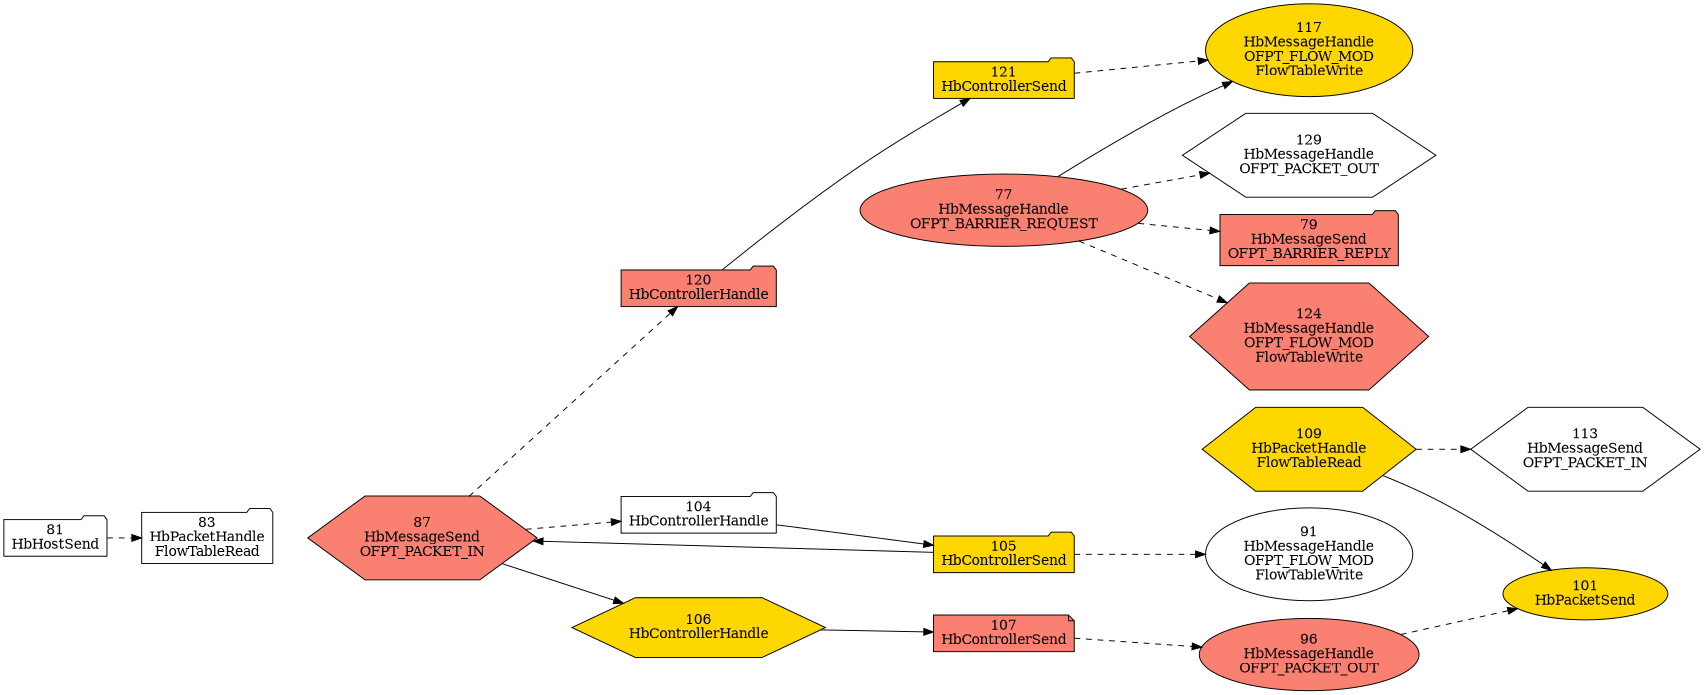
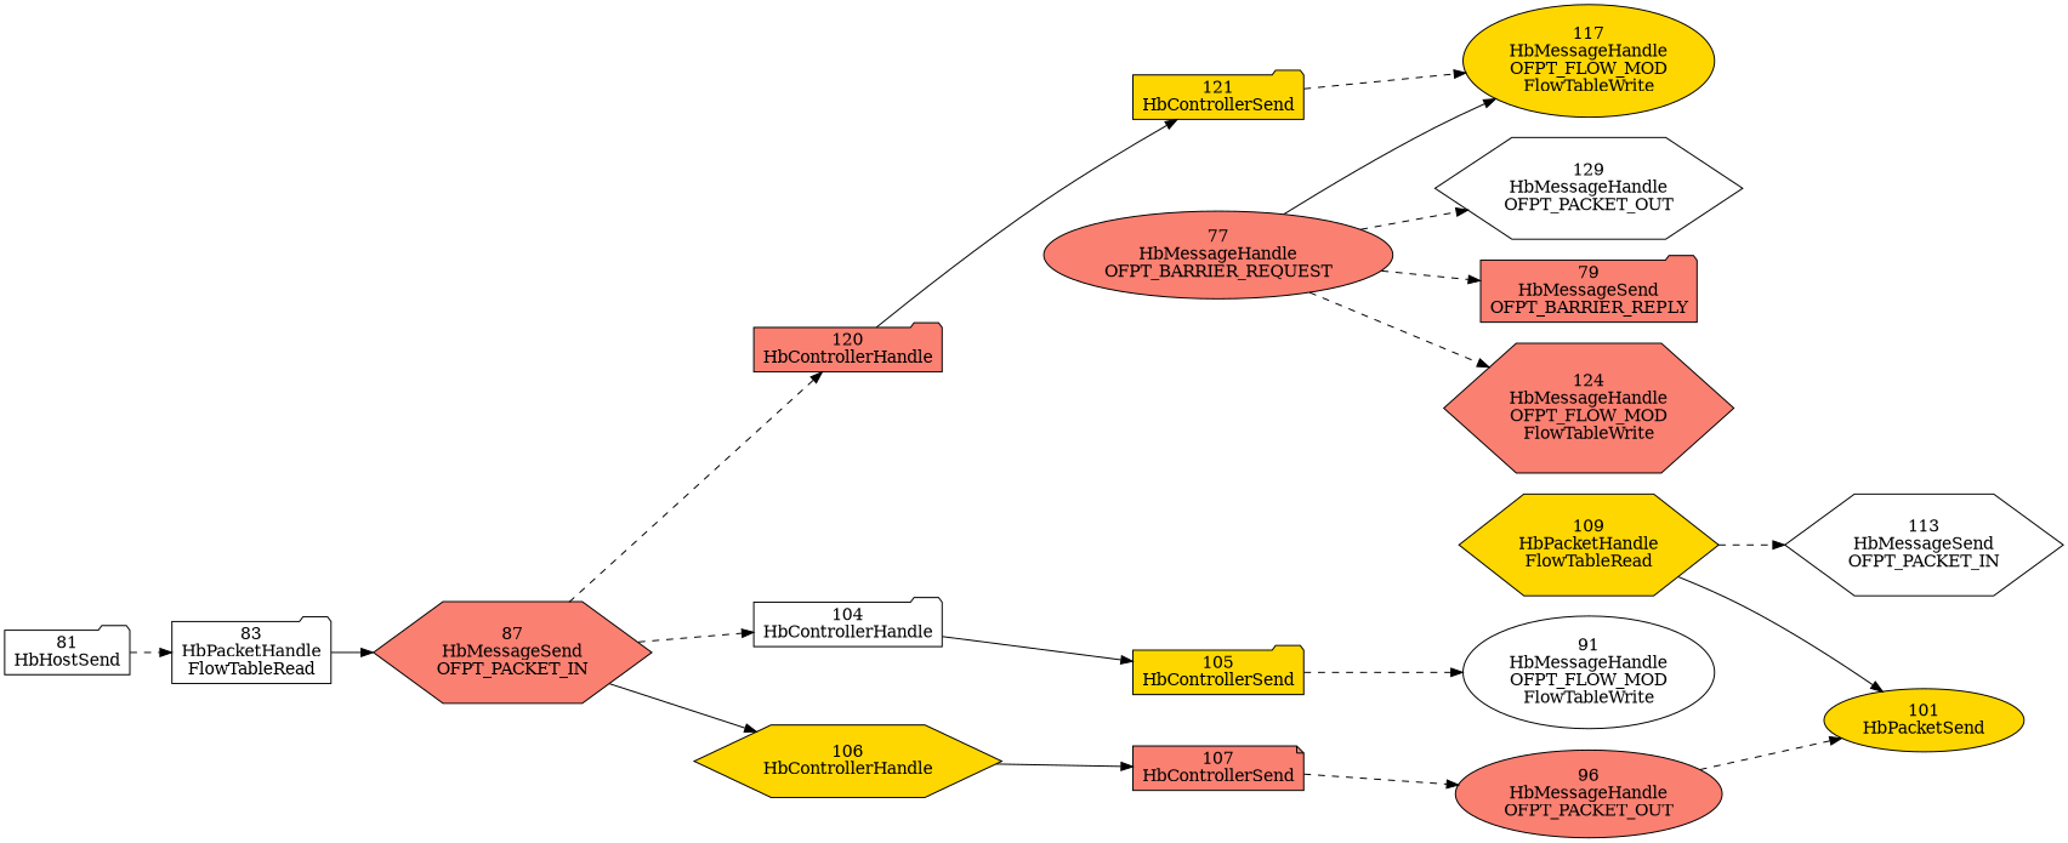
  digraph {
    rankdir=LR
    node [fillcolor=salmon shape=folder style=filled]
    edge [style=dashed]
    n1 [label="77\nHbMessageHandle\nOFPT_BARRIER_REQUEST\n" shape=ellipse]
    n2 [label="79\nHbMessageSend\nOFPT_BARRIER_REPLY\n"]
    n3 [fillcolor=gold label="117\nHbMessageHandle\nOFPT_FLOW_MOD\nFlowTableWrite" shape=ellipse]
    n4 [label="124\nHbMessageHandle\nOFPT_FLOW_MOD\nFlowTableWrite" shape=hexagon]
    n5 [fillcolor=white label="129\nHbMessageHandle\nOFPT_PACKET_OUT\n" shape=hexagon]
    n6 [fillcolor=white label="81\nHbHostSend\n"]
    n7 [fillcolor=white label="83\nHbPacketHandle\nFlowTableRead"]
    n8 [label="87\nHbMessageSend\nOFPT_PACKET_IN\n" shape=hexagon]
    n9 [fillcolor=white label="104\nHbControllerHandle\n"]
    n10 [fillcolor=gold label="106\nHbControllerHandle\n" shape=hexagon]
    n11 [label="120\nHbControllerHandle\n"]
    n12 [fillcolor=gold label="105\nHbControllerSend\n"]
    n13 [label="107\nHbControllerSend\n" shape=note]
    n14 [fillcolor=gold label="121\nHbControllerSend\n"]
    n15 [fillcolor=white label="91\nHbMessageHandle\nOFPT_FLOW_MOD\nFlowTableWrite" shape=ellipse]
    n16 [label="96\nHbMessageHandle\nOFPT_PACKET_OUT\n" shape=ellipse]
    n17 [fillcolor=gold label="101\nHbPacketSend\n" shape=ellipse]
    n18 [fillcolor=gold label="109\nHbPacketHandle\nFlowTableRead" shape=hexagon]
    n19 [fillcolor=white label="113\nHbMessageSend\nOFPT_PACKET_IN\n" shape=hexagon]
    n1 -> n2
    n1 -> n3 [style=solid]
    n1 -> n4
    n1 -> n5
    n6 -> n7
-   n12 -> n8 [style=solid]
+   n7 -> n8 [style=solid]
    n8 -> n9
    n8 -> n10 [style=solid]
    n8 -> n11
    n9 -> n12 [style=solid]
    n10 -> n13 [style=solid]
    n11 -> n14 [style=solid]
    n12 -> n15
    n13 -> n16
    n14 -> n3
    n16 -> n17
    n18 -> n17 [style=solid]
    n18 -> n19
  }
